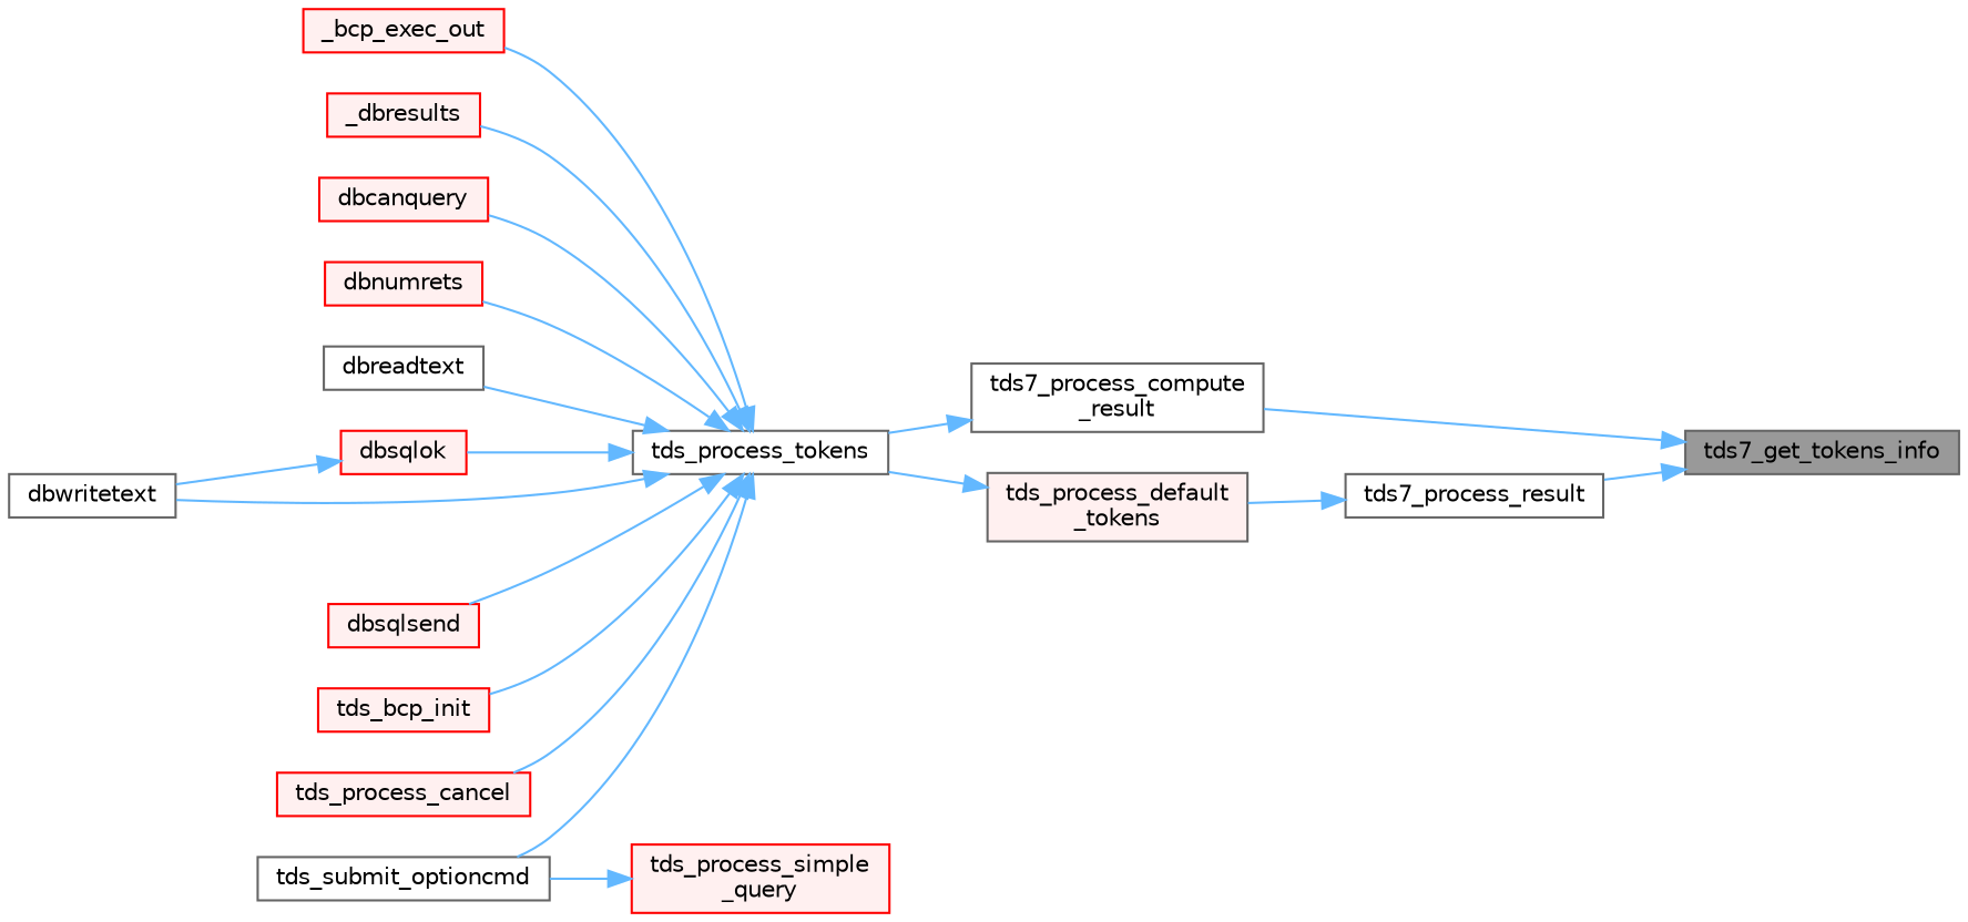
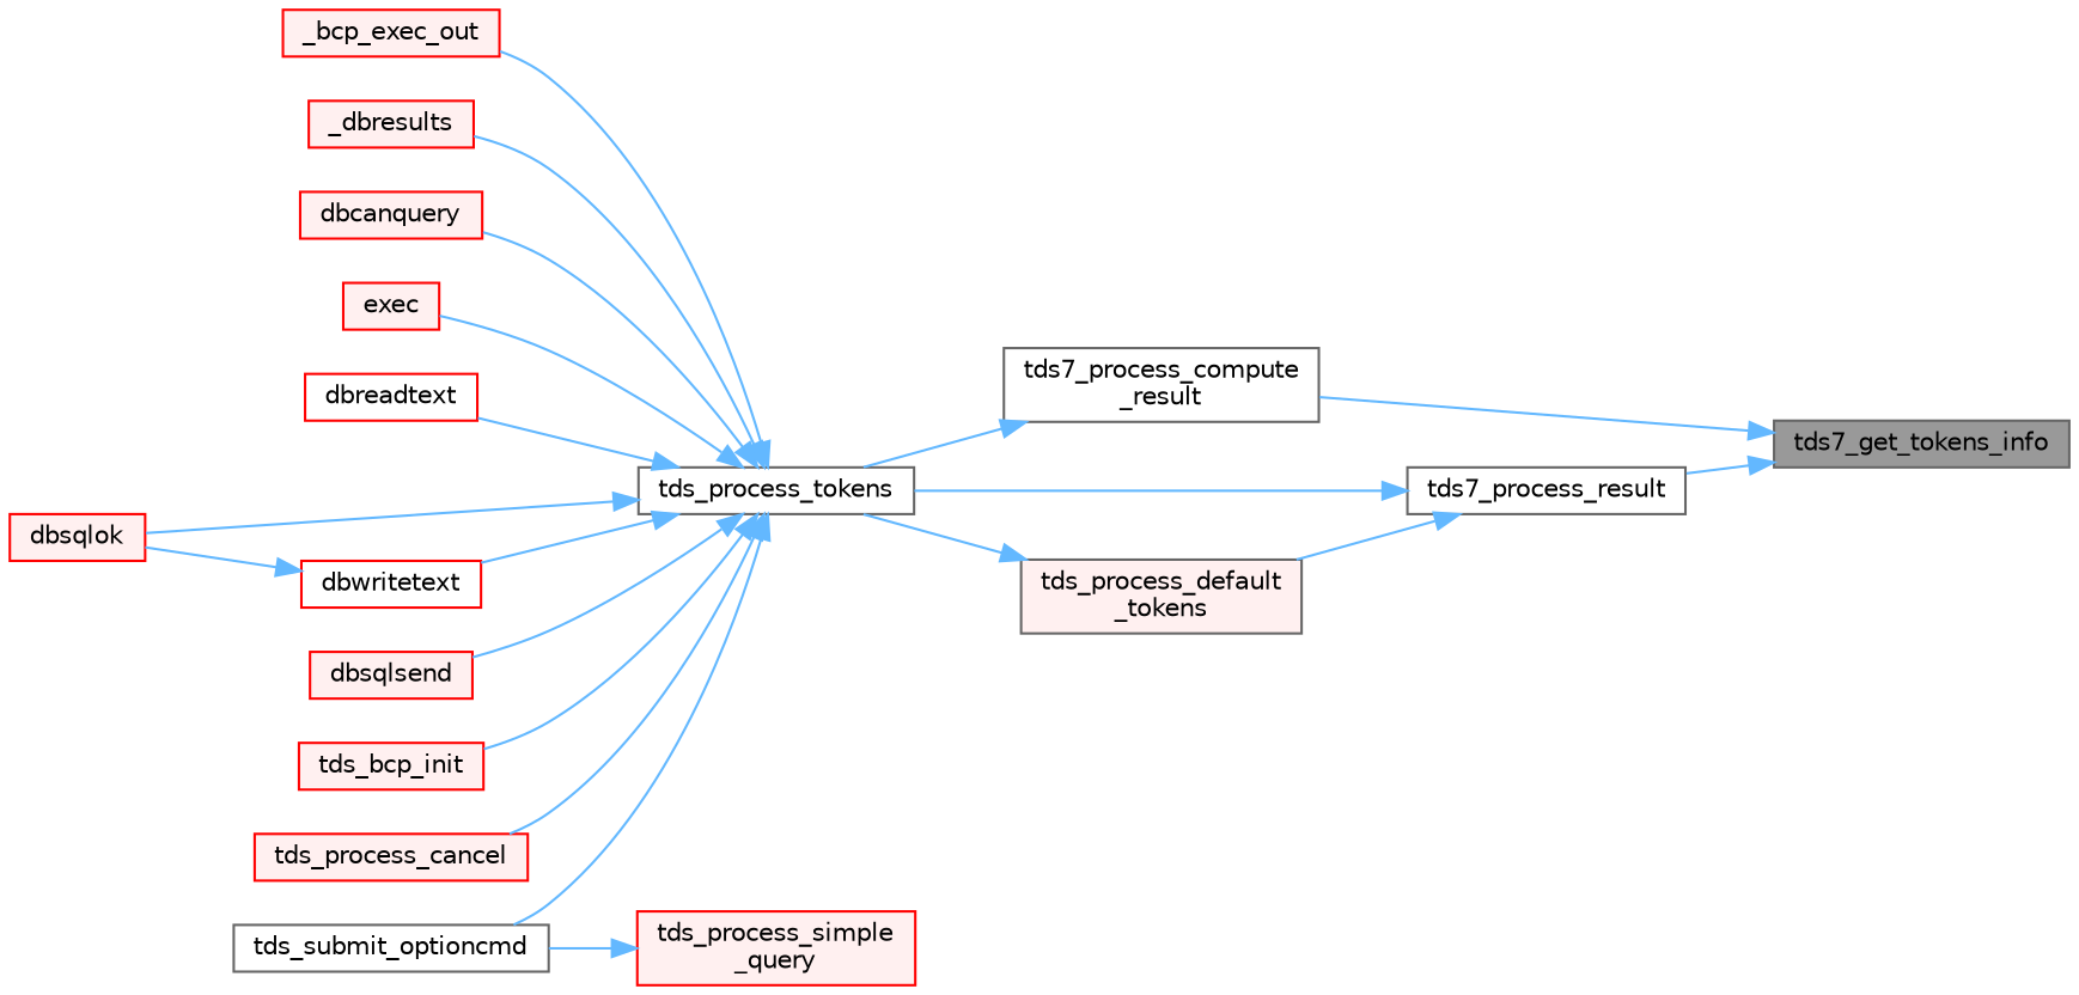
  digraph {
    rankdir=RL
    node [color=red fillcolor="#FFF0F0" fontname=Helvetica fontsize=10 shape=box style=filled]
    edge [color=steelblue1 dir=back fontname=Helvetica fontsize=10 labelfontname=Helvetica labelfontsize=10 style=solid]
    n1 [color=gray40 fillcolor=grey60 fontcolor=black height=0.2 label=tds7_get_tokens_info width=0.4]
    n2 [color=grey40 fillcolor=white height=0.2 label="tds7_process_compute\l_result" width=0.4]
    n3 [color=grey40 fillcolor=white height=0.2 label=tds7_process_result width=0.4]
    n4 [color=grey40 fillcolor=white height=0.2 label=tds_process_tokens width=0.4]
    n5 [color=grey40 height=0.2 label="tds_process_default\l_tokens" width=0.4]
    n6 [height=0.2 label=_bcp_exec_out width=0.4]
    n7 [height=0.2 label=_dbresults width=0.4]
    n8 [height=0.2 label=dbcanquery width=0.4]
-   n9 [height=0.2 label=dbnumrets width=0.4]
-   n10 [color=grey40 fillcolor=white height=0.2 label=dbreadtext width=0.4]
+   n9 [height=0.2 label=exec width=0.4]
+   n10 [fillcolor=white height=0.2 label=dbreadtext width=0.4]
    n11 [height=0.2 label=dbsqlok width=0.4]
-   n12 [color=grey40 fillcolor=white height=0.2 label=dbwritetext width=0.4]
+   n12 [fillcolor=white height=0.2 label=dbwritetext width=0.4]
    n13 [height=0.2 label=dbsqlsend width=0.4]
    n14 [height=0.2 label=tds_bcp_init width=0.4]
    n15 [height=0.2 label=tds_process_cancel width=0.4]
    n16 [color=grey40 fillcolor=white height=0.2 label=tds_submit_optioncmd width=0.4]
    n17 [height=0.2 label="tds_process_simple\l_query" width=0.4]
    n1 -> n2
    n1 -> n3
    n2 -> n4
+   n3 -> n4
    n3 -> n5
    n4 -> n6
    n4 -> n7
    n4 -> n8
    n4 -> n9
    n4 -> n10
    n4 -> n11
    n4 -> n12
    n4 -> n13
    n4 -> n14
    n4 -> n15
    n4 -> n16
    n5 -> n4
-   n11 -> n12
+   n12 -> n11
    n17 -> n16
  }
